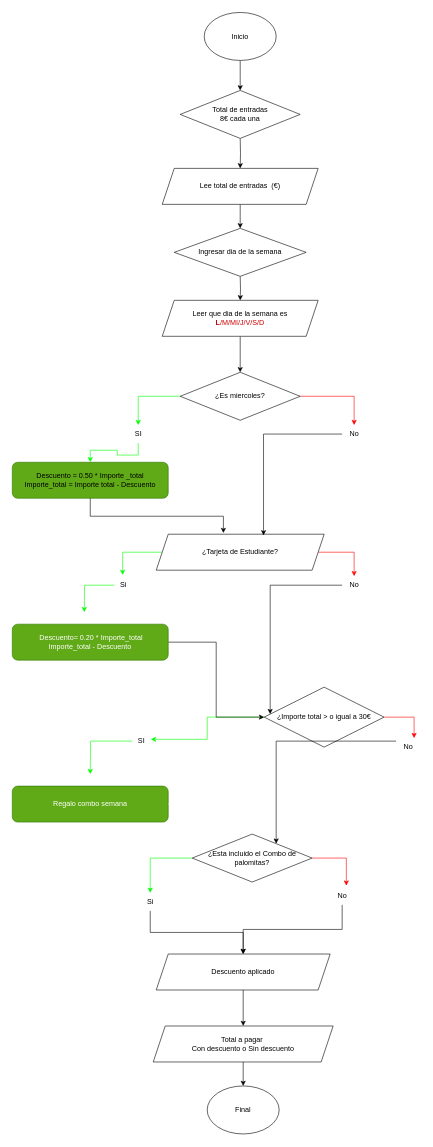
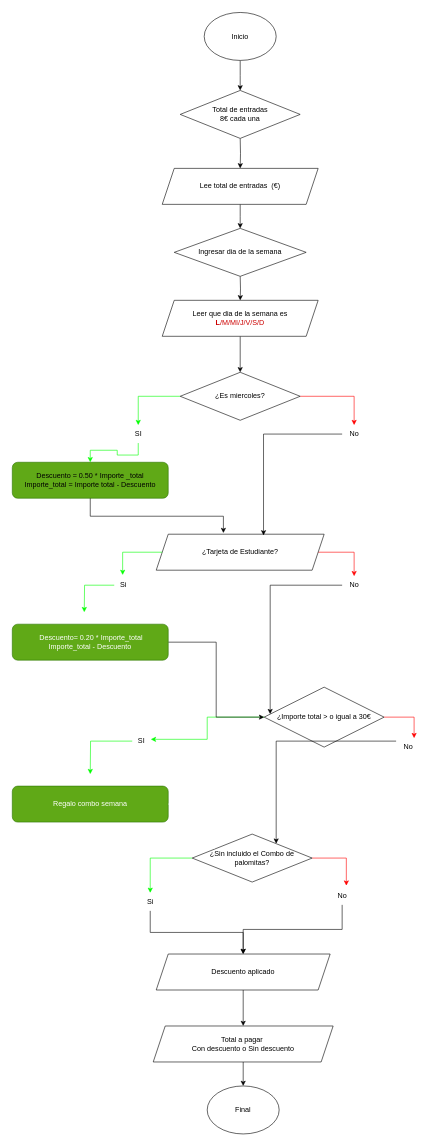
  <mxCell id="0" />
  <mxCell id="1" parent="0" />
  <mxCell id="2" value="" style="edgeStyle=orthogonalEdgeStyle;rounded=0;orthogonalLoop=1;jettySize=auto;html=1;" parent="1" target="4" edge="1"><mxGeometry relative="1" as="geometry"><mxPoint x="400" y="230" as="sourcePoint" /></mxGeometry></mxCell>
  <mxCell id="3" value="" style="edgeStyle=orthogonalEdgeStyle;rounded=0;orthogonalLoop=1;jettySize=auto;html=1;" parent="1" source="4" edge="1"><mxGeometry relative="1" as="geometry"><mxPoint x="400" y="380" as="targetPoint" /></mxGeometry></mxCell>
  <mxCell id="4" value="Lee total de entradas&amp;nbsp; (€)" style="shape=parallelogram;perimeter=parallelogramPerimeter;whiteSpace=wrap;html=1;fixedSize=1;" parent="1" vertex="1"><mxGeometry x="270" y="280" width="260" height="60" as="geometry" /></mxCell>
  <mxCell id="5" value="" style="edgeStyle=orthogonalEdgeStyle;rounded=0;orthogonalLoop=1;jettySize=auto;html=1;" parent="1" target="7" edge="1"><mxGeometry relative="1" as="geometry"><mxPoint x="400" y="460" as="sourcePoint" /></mxGeometry></mxCell>
  <mxCell id="6" value="" style="edgeStyle=orthogonalEdgeStyle;rounded=0;orthogonalLoop=1;jettySize=auto;html=1;" edge="1" parent="1" source="7" target="13"><mxGeometry relative="1" as="geometry" /></mxCell>
  <mxCell id="7" value="Leer que dia de la semana es&lt;br&gt;&lt;font style=&quot;color: rgb(204, 0, 0);&quot;&gt;&lt;font style=&quot;color: rgb(204, 0, 0);&quot;&gt;&lt;b style=&quot;&quot;&gt;L&lt;/b&gt;/&lt;/font&gt;M/MI/J/V/S/D&lt;/font&gt;" style="shape=parallelogram;perimeter=parallelogramPerimeter;whiteSpace=wrap;html=1;fixedSize=1;" parent="1" vertex="1"><mxGeometry x="270" y="500" width="260" height="60" as="geometry" /></mxCell>
  <mxCell id="8" value="&lt;div&gt;&lt;span style=&quot;background-color: transparent; color: light-dark(rgb(0, 0, 0), rgb(255, 255, 255));&quot;&gt;Descuento = 0.50 * Importe _total&lt;/span&gt;&lt;/div&gt;&lt;div&gt;&lt;span style=&quot;background-color: transparent; color: light-dark(rgb(0, 0, 0), rgb(255, 255, 255));&quot;&gt;Importe_total = Importe total - Descuento&lt;/span&gt;&lt;/div&gt;" style="rounded=1;whiteSpace=wrap;html=1;fillColor=#60a917;fontColor=#ffffff;strokeColor=#2D7600;" parent="1" vertex="1"><mxGeometry x="20" y="770" width="260" height="60" as="geometry" /></mxCell>
  <mxCell id="9" value="" style="edgeStyle=orthogonalEdgeStyle;rounded=0;orthogonalLoop=1;jettySize=auto;html=1;" parent="1" source="10" edge="1"><mxGeometry relative="1" as="geometry"><mxPoint x="400" y="150" as="targetPoint" /></mxGeometry></mxCell>
  <mxCell id="10" value="Inicio" style="ellipse;whiteSpace=wrap;html=1;" parent="1" vertex="1"><mxGeometry x="340" y="20" width="120" height="80" as="geometry" /></mxCell>
  <mxCell id="11" style="edgeStyle=orthogonalEdgeStyle;rounded=0;orthogonalLoop=1;jettySize=auto;html=1;strokeColor=#00FF00;" parent="1" source="13" target="15" edge="1"><mxGeometry relative="1" as="geometry" /></mxCell>
  <mxCell id="12" style="edgeStyle=orthogonalEdgeStyle;rounded=0;orthogonalLoop=1;jettySize=auto;html=1;strokeColor=#FF0000;" parent="1" source="13" target="16" edge="1"><mxGeometry relative="1" as="geometry" /></mxCell>
  <mxCell id="13" value="¿Es miercoles?" style="rhombus;whiteSpace=wrap;html=1;" parent="1" vertex="1"><mxGeometry x="300" y="620" width="200" height="80" as="geometry" /></mxCell>
  <mxCell id="14" value="" style="edgeStyle=orthogonalEdgeStyle;rounded=0;orthogonalLoop=1;jettySize=auto;html=1;strokeColor=#00FF00;" parent="1" source="15" target="8" edge="1"><mxGeometry relative="1" as="geometry" /></mxCell>
  <mxCell id="15" value="SI" style="text;html=1;align=center;verticalAlign=middle;resizable=0;points=[];autosize=1;strokeColor=none;fillColor=none;" parent="1" vertex="1"><mxGeometry x="215" y="708" width="30" height="30" as="geometry" /></mxCell>
  <mxCell id="16" value="No" style="text;html=1;align=center;verticalAlign=middle;resizable=0;points=[];autosize=1;strokeColor=none;fillColor=none;" parent="1" vertex="1"><mxGeometry x="570" y="708" width="40" height="30" as="geometry" /></mxCell>
  <mxCell id="17" value="" style="edgeStyle=orthogonalEdgeStyle;rounded=0;orthogonalLoop=1;jettySize=auto;html=1;strokeColor=#FF0000;" parent="1" source="18" target="22" edge="1"><mxGeometry relative="1" as="geometry" /></mxCell>
  <mxCell id="18" value="¿Tarjeta de Estudiante?" style="shape=parallelogram;perimeter=parallelogramPerimeter;whiteSpace=wrap;html=1;fixedSize=1;" parent="1" vertex="1"><mxGeometry x="260" y="890" width="280" height="60" as="geometry" /></mxCell>
  <mxCell id="19" style="edgeStyle=orthogonalEdgeStyle;rounded=0;orthogonalLoop=1;jettySize=auto;html=1;strokeColor=#00FF00;" parent="1" source="20" edge="1"><mxGeometry relative="1" as="geometry"><mxPoint x="140" y="1020" as="targetPoint" /></mxGeometry></mxCell>
  <mxCell id="20" value="Si" style="text;html=1;align=center;verticalAlign=middle;resizable=0;points=[];autosize=1;strokeColor=none;fillColor=none;" parent="1" vertex="1"><mxGeometry x="190" y="960" width="30" height="30" as="geometry" /></mxCell>
  <mxCell id="21" style="edgeStyle=orthogonalEdgeStyle;rounded=0;orthogonalLoop=1;jettySize=auto;html=1;" edge="1" parent="1" source="22" target="24"><mxGeometry relative="1" as="geometry"><Array as="points"><mxPoint x="450" y="975" /></Array></mxGeometry></mxCell>
  <mxCell id="22" value="No" style="text;html=1;align=center;verticalAlign=middle;resizable=0;points=[];autosize=1;strokeColor=none;fillColor=none;" parent="1" vertex="1"><mxGeometry x="570" y="960" width="40" height="30" as="geometry" /></mxCell>
  <mxCell id="23" style="edgeStyle=orthogonalEdgeStyle;rounded=0;orthogonalLoop=1;jettySize=auto;html=1;strokeColor=#00FF00;entryX=1.033;entryY=0.4;entryDx=0;entryDy=0;entryPerimeter=0;" parent="1" source="24" edge="1" target="29"><mxGeometry relative="1" as="geometry"><mxPoint x="260" y="1230" as="targetPoint" /></mxGeometry></mxCell>
  <mxCell id="24" value="¿Importe total &amp;gt; o igual a 30€" style="rhombus;whiteSpace=wrap;html=1;" parent="1" vertex="1"><mxGeometry x="440" y="1145" width="200" height="100" as="geometry" /></mxCell>
  <mxCell id="25" style="edgeStyle=orthogonalEdgeStyle;rounded=0;orthogonalLoop=1;jettySize=auto;html=1;entryX=0.467;entryY=-0.067;entryDx=0;entryDy=0;entryPerimeter=0;strokeColor=#00FF00;" parent="1" source="18" target="20" edge="1"><mxGeometry relative="1" as="geometry" /></mxCell>
  <mxCell id="26" style="edgeStyle=orthogonalEdgeStyle;rounded=0;orthogonalLoop=1;jettySize=auto;html=1;" edge="1" parent="1" source="27" target="24"><mxGeometry relative="1" as="geometry"><Array as="points"><mxPoint x="360" y="1070" /></Array></mxGeometry></mxCell>
  <mxCell id="27" value="&amp;nbsp;Descuento= 0.20 * Importe_total&lt;div&gt;Importe_total - Descuento&lt;/div&gt;" style="rounded=1;whiteSpace=wrap;html=1;fillColor=#60a917;fontColor=#ffffff;strokeColor=#2D7600;" parent="1" vertex="1"><mxGeometry x="20" y="1040" width="260" height="60" as="geometry" /></mxCell>
  <mxCell id="28" style="edgeStyle=orthogonalEdgeStyle;rounded=0;orthogonalLoop=1;jettySize=auto;html=1;strokeColor=#00FF00;" parent="1" source="29" edge="1"><mxGeometry relative="1" as="geometry"><mxPoint x="150" y="1290" as="targetPoint" /></mxGeometry></mxCell>
  <mxCell id="29" value="SI" style="text;html=1;align=center;verticalAlign=middle;resizable=0;points=[];autosize=1;strokeColor=none;fillColor=none;" parent="1" vertex="1"><mxGeometry x="220" y="1220" width="30" height="30" as="geometry" /></mxCell>
  <mxCell id="30" style="edgeStyle=orthogonalEdgeStyle;rounded=0;orthogonalLoop=1;jettySize=auto;html=1;" edge="1" parent="1" source="31" target="34"><mxGeometry relative="1" as="geometry"><Array as="points"><mxPoint x="460" y="1235" /></Array></mxGeometry></mxCell>
  <mxCell id="31" value="No" style="text;html=1;align=center;verticalAlign=middle;resizable=0;points=[];autosize=1;strokeColor=none;fillColor=none;" parent="1" vertex="1"><mxGeometry x="660" y="1230" width="40" height="30" as="geometry" /></mxCell>
  <mxCell id="32" value="Regalo combo semana" style="rounded=1;whiteSpace=wrap;html=1;fillColor=#60a917;fontColor=#ffffff;strokeColor=#2D7600;" parent="1" vertex="1"><mxGeometry x="20" y="1310" width="260" height="60" as="geometry" /></mxCell>
  <mxCell id="33" style="edgeStyle=orthogonalEdgeStyle;rounded=0;orthogonalLoop=1;jettySize=auto;html=1;strokeColor=#00FF00;" parent="1" source="34" target="36" edge="1"><mxGeometry relative="1" as="geometry" /></mxCell>
- <mxCell id="34" value="¿Esta incluido el Combo de palomitas?" style="rhombus;whiteSpace=wrap;html=1;" parent="1" vertex="1"><mxGeometry x="320" y="1390" width="200" height="80" as="geometry" /></mxCell>
+ <mxCell id="34" value="¿Sin incluido el Combo de palomitas?" style="rhombus;whiteSpace=wrap;html=1;" parent="1" vertex="1"><mxGeometry x="320" y="1390" width="200" height="80" as="geometry" /></mxCell>
  <mxCell id="35" value="" style="edgeStyle=orthogonalEdgeStyle;rounded=0;orthogonalLoop=1;jettySize=auto;html=1;" parent="1" source="36" target="40" edge="1"><mxGeometry relative="1" as="geometry" /></mxCell>
  <mxCell id="36" value="Si" style="text;html=1;align=center;verticalAlign=middle;resizable=0;points=[];autosize=1;strokeColor=none;fillColor=none;" parent="1" vertex="1"><mxGeometry x="235" y="1488" width="30" height="30" as="geometry" /></mxCell>
  <mxCell id="37" value="" style="edgeStyle=orthogonalEdgeStyle;rounded=0;orthogonalLoop=1;jettySize=auto;html=1;" parent="1" source="38" target="40" edge="1"><mxGeometry relative="1" as="geometry" /></mxCell>
  <mxCell id="38" value="No" style="text;html=1;align=center;verticalAlign=middle;resizable=0;points=[];autosize=1;strokeColor=none;fillColor=none;" parent="1" vertex="1"><mxGeometry x="550" y="1478" width="40" height="30" as="geometry" /></mxCell>
  <mxCell id="39" value="" style="edgeStyle=orthogonalEdgeStyle;rounded=0;orthogonalLoop=1;jettySize=auto;html=1;" parent="1" source="40" target="42" edge="1"><mxGeometry relative="1" as="geometry" /></mxCell>
  <mxCell id="40" value="Descuento aplicado" style="shape=parallelogram;perimeter=parallelogramPerimeter;whiteSpace=wrap;html=1;fixedSize=1;" parent="1" vertex="1"><mxGeometry x="260" y="1590" width="290" height="60" as="geometry" /></mxCell>
  <mxCell id="41" value="" style="edgeStyle=orthogonalEdgeStyle;rounded=0;orthogonalLoop=1;jettySize=auto;html=1;" parent="1" source="42" target="43" edge="1"><mxGeometry relative="1" as="geometry" /></mxCell>
  <mxCell id="42" value="Total a pagar&amp;nbsp;&lt;div&gt;Con descuento o Sin descuento&lt;/div&gt;" style="shape=parallelogram;perimeter=parallelogramPerimeter;whiteSpace=wrap;html=1;fixedSize=1;" parent="1" vertex="1"><mxGeometry x="255" y="1710" width="300" height="60" as="geometry" /></mxCell>
  <mxCell id="43" value="Final" style="ellipse;whiteSpace=wrap;html=1;" parent="1" vertex="1"><mxGeometry x="345" y="1810" width="120" height="80" as="geometry" /></mxCell>
  <mxCell id="44" value="Total de entradas&lt;br&gt;8€ cada una" style="rhombus;whiteSpace=wrap;html=1;" vertex="1" parent="1"><mxGeometry x="300" y="150" width="200" height="80" as="geometry" /></mxCell>
  <mxCell id="45" value="Ingresar dia de la semana" style="rhombus;whiteSpace=wrap;html=1;" vertex="1" parent="1"><mxGeometry x="290" y="380" width="220" height="80" as="geometry" /></mxCell>
  <mxCell id="46" style="edgeStyle=orthogonalEdgeStyle;rounded=0;orthogonalLoop=1;jettySize=auto;html=1;entryX=0.18;entryY=0.325;entryDx=0;entryDy=0;entryPerimeter=0;strokeColor=#FFFFFF;" edge="1" parent="1" source="32" target="34"><mxGeometry relative="1" as="geometry" /></mxCell>
  <mxCell id="47" style="edgeStyle=orthogonalEdgeStyle;rounded=0;orthogonalLoop=1;jettySize=auto;html=1;entryX=0.675;entryY=-0.067;entryDx=0;entryDy=0;entryPerimeter=0;strokeColor=#FF0000;" edge="1" parent="1" source="34" target="38"><mxGeometry relative="1" as="geometry" /></mxCell>
  <mxCell id="48" style="edgeStyle=orthogonalEdgeStyle;rounded=0;orthogonalLoop=1;jettySize=auto;html=1;entryX=0.75;entryY=0;entryDx=0;entryDy=0;entryPerimeter=0;strokeColor=#FF0000;" edge="1" parent="1" source="24" target="31"><mxGeometry relative="1" as="geometry" /></mxCell>
  <mxCell id="49" style="edgeStyle=orthogonalEdgeStyle;rounded=0;orthogonalLoop=1;jettySize=auto;html=1;entryX=0.639;entryY=0.033;entryDx=0;entryDy=0;entryPerimeter=0;" edge="1" parent="1" source="16" target="18"><mxGeometry relative="1" as="geometry" /></mxCell>
  <mxCell id="50" style="edgeStyle=orthogonalEdgeStyle;rounded=0;orthogonalLoop=1;jettySize=auto;html=1;entryX=0.4;entryY=-0.033;entryDx=0;entryDy=0;entryPerimeter=0;" edge="1" parent="1" source="8" target="18"><mxGeometry relative="1" as="geometry" /></mxCell>
